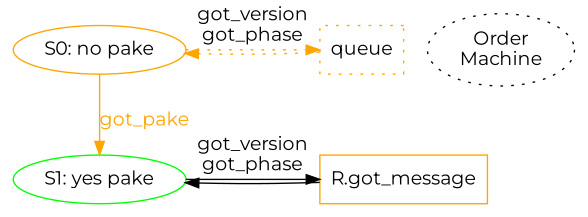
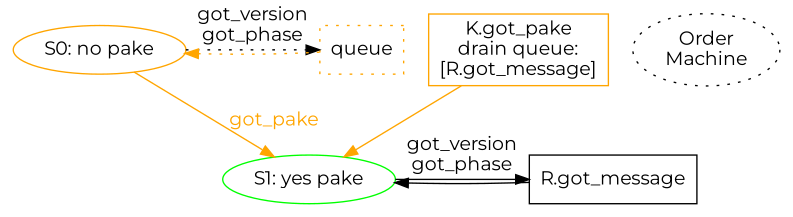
  digraph {
    fontname=Montserrat
    node [color=orange fontname=Montserrat]
    edge [fontname=Montserrat]
    n1 [label="S0: no pake"]
    n2 [label=queue shape=box style=dotted]
    n3 [color=green label="S1: yes pake"]
-   n4 [label="R.got_message" shape=box]
+   n4 [label="R.got_message" shape=box color=""]
    n5 [label="Order\nMachine" style=dotted color=""]
+   n6 [label="K.got_pake\ndrain queue:\n[R.got_message]" shape=box]
    subgraph sub_1 {
      rank=same
      n1
      n2
    }
    subgraph sub_2 {
      rank=same
      n3
      n4
    }
-   n1 -> n2 [label="got_version\ngot_phase" style=dotted color=orange]
+   n1 -> n2 [label="got_version\ngot_phase" style=dotted]
    n1 -> n3 [color=orange fontcolor=orange label=got_pake]
    n2 -> n1 [color=orange style=dotted]
    n3 -> n4 [label="got_version\ngot_phase"]
    n4 -> n3
+   n6 -> n3 [color=orange]
  }
